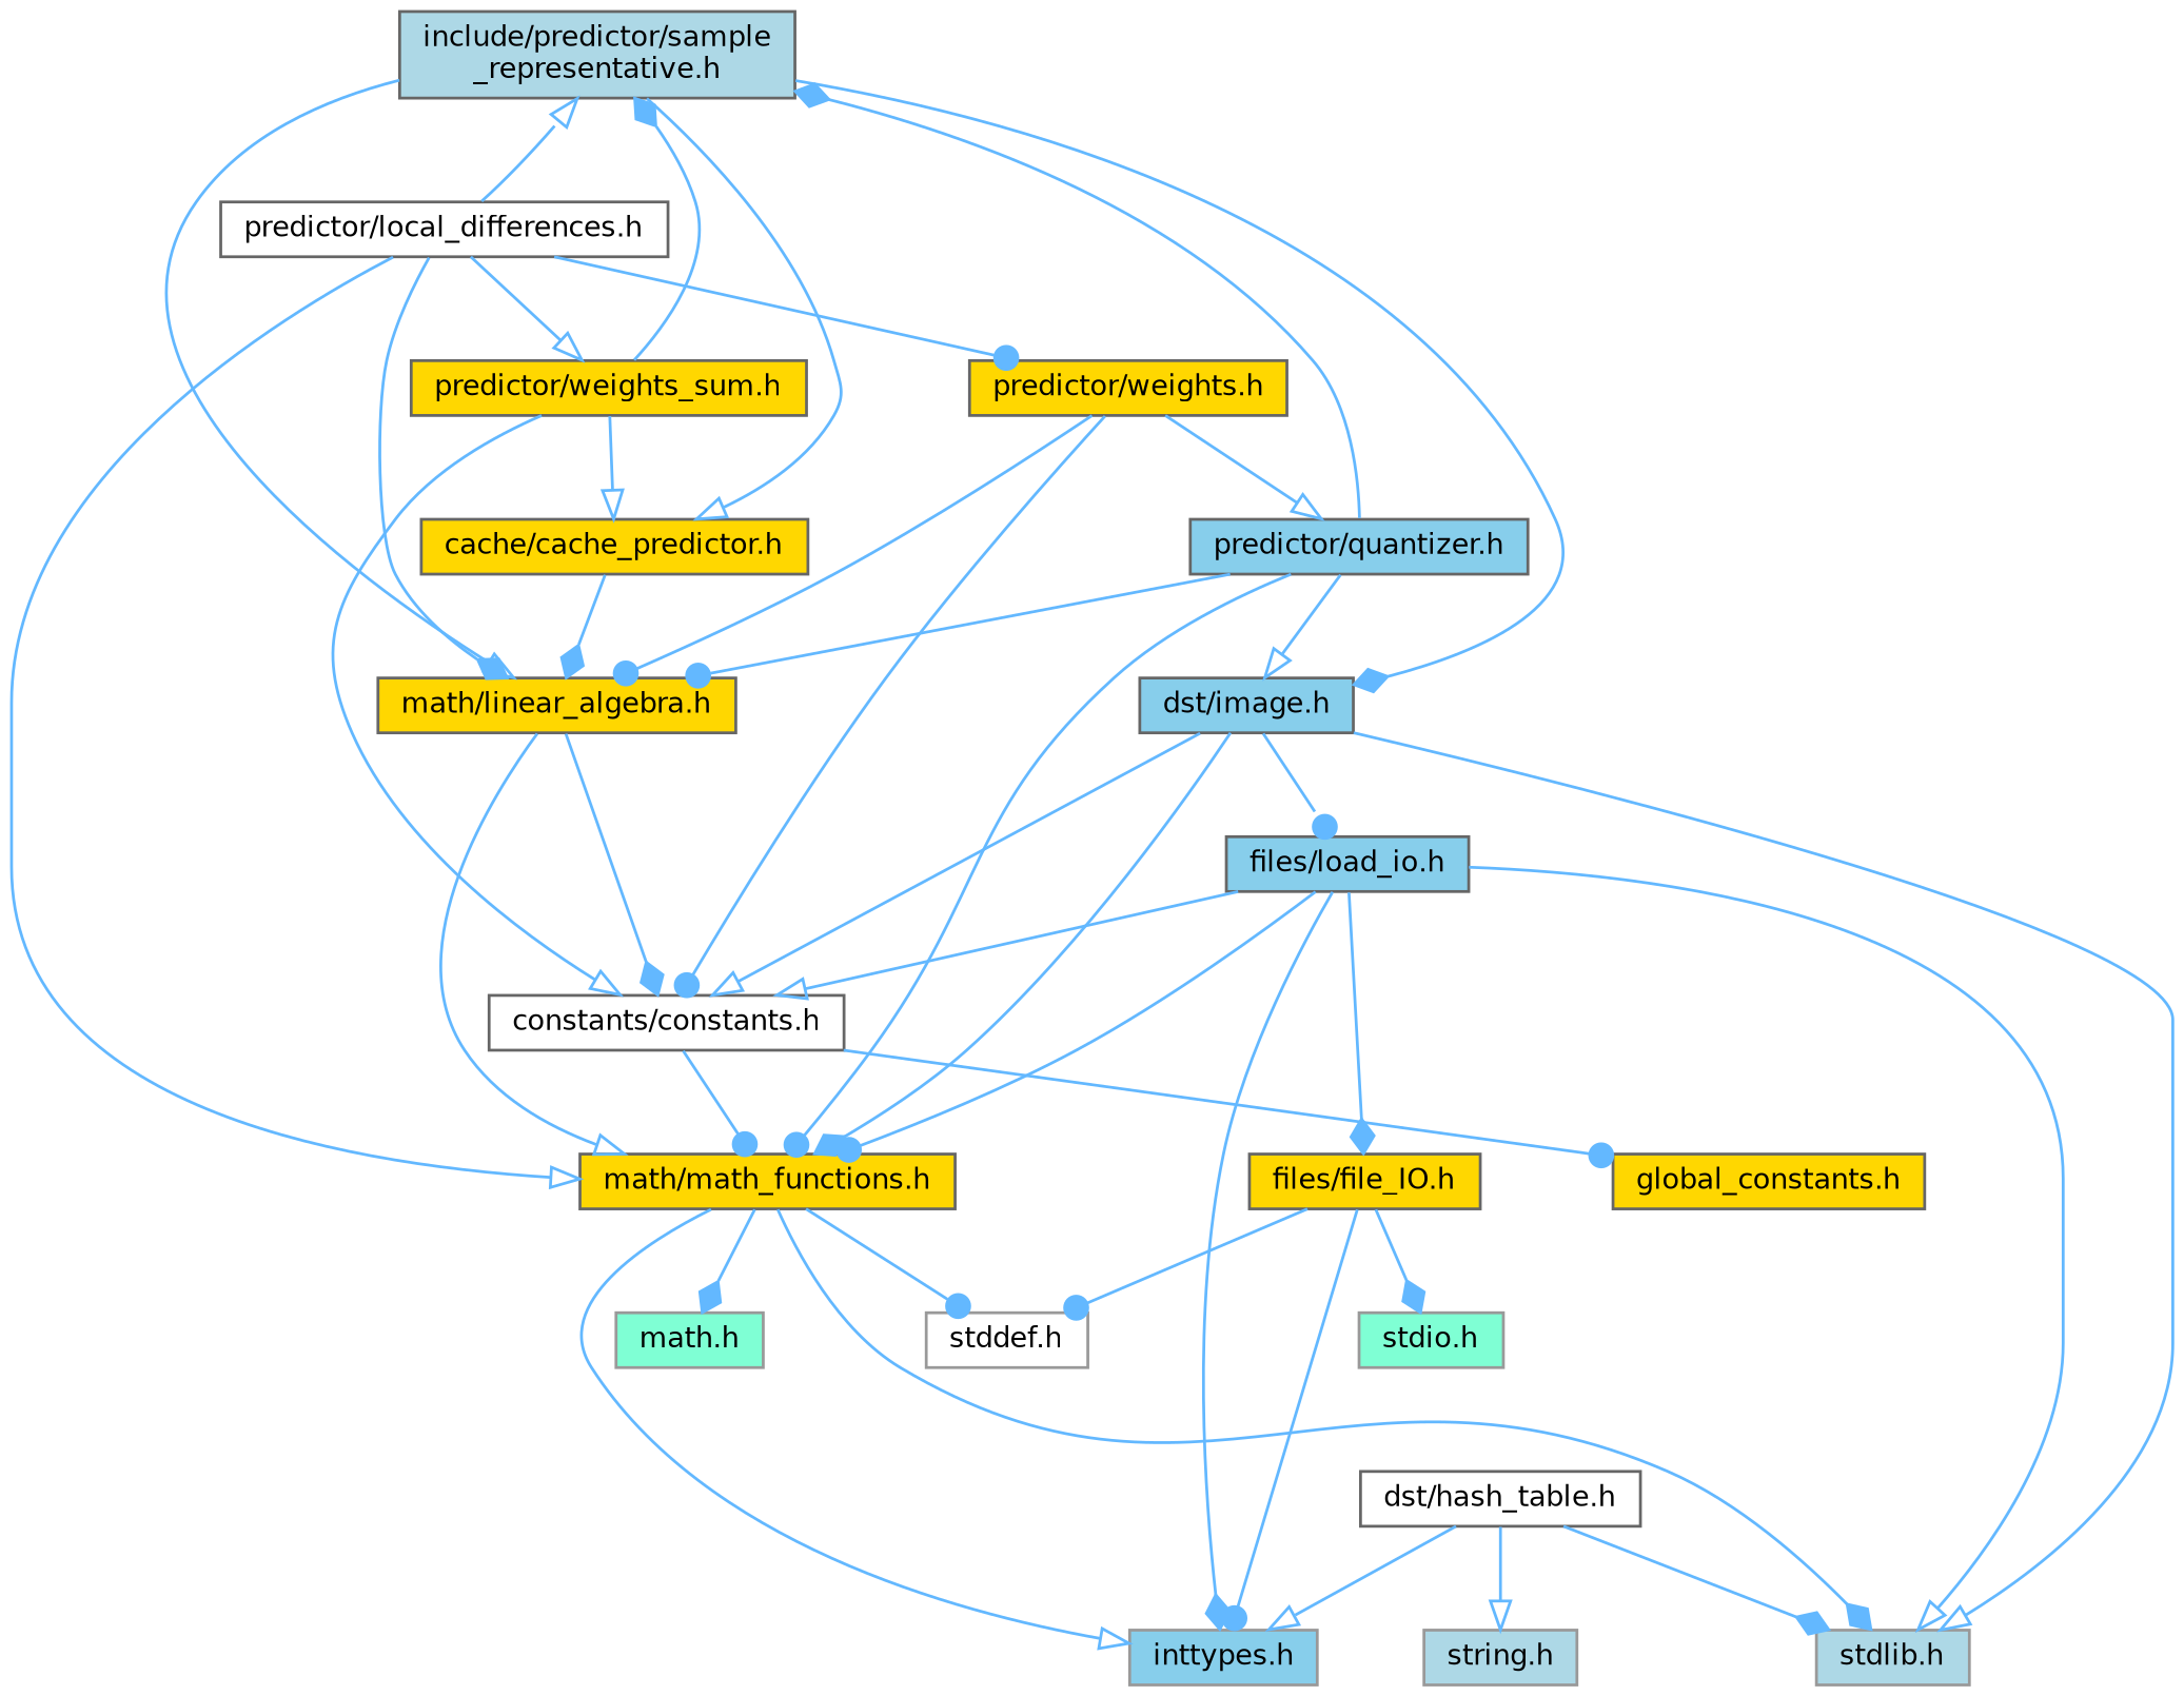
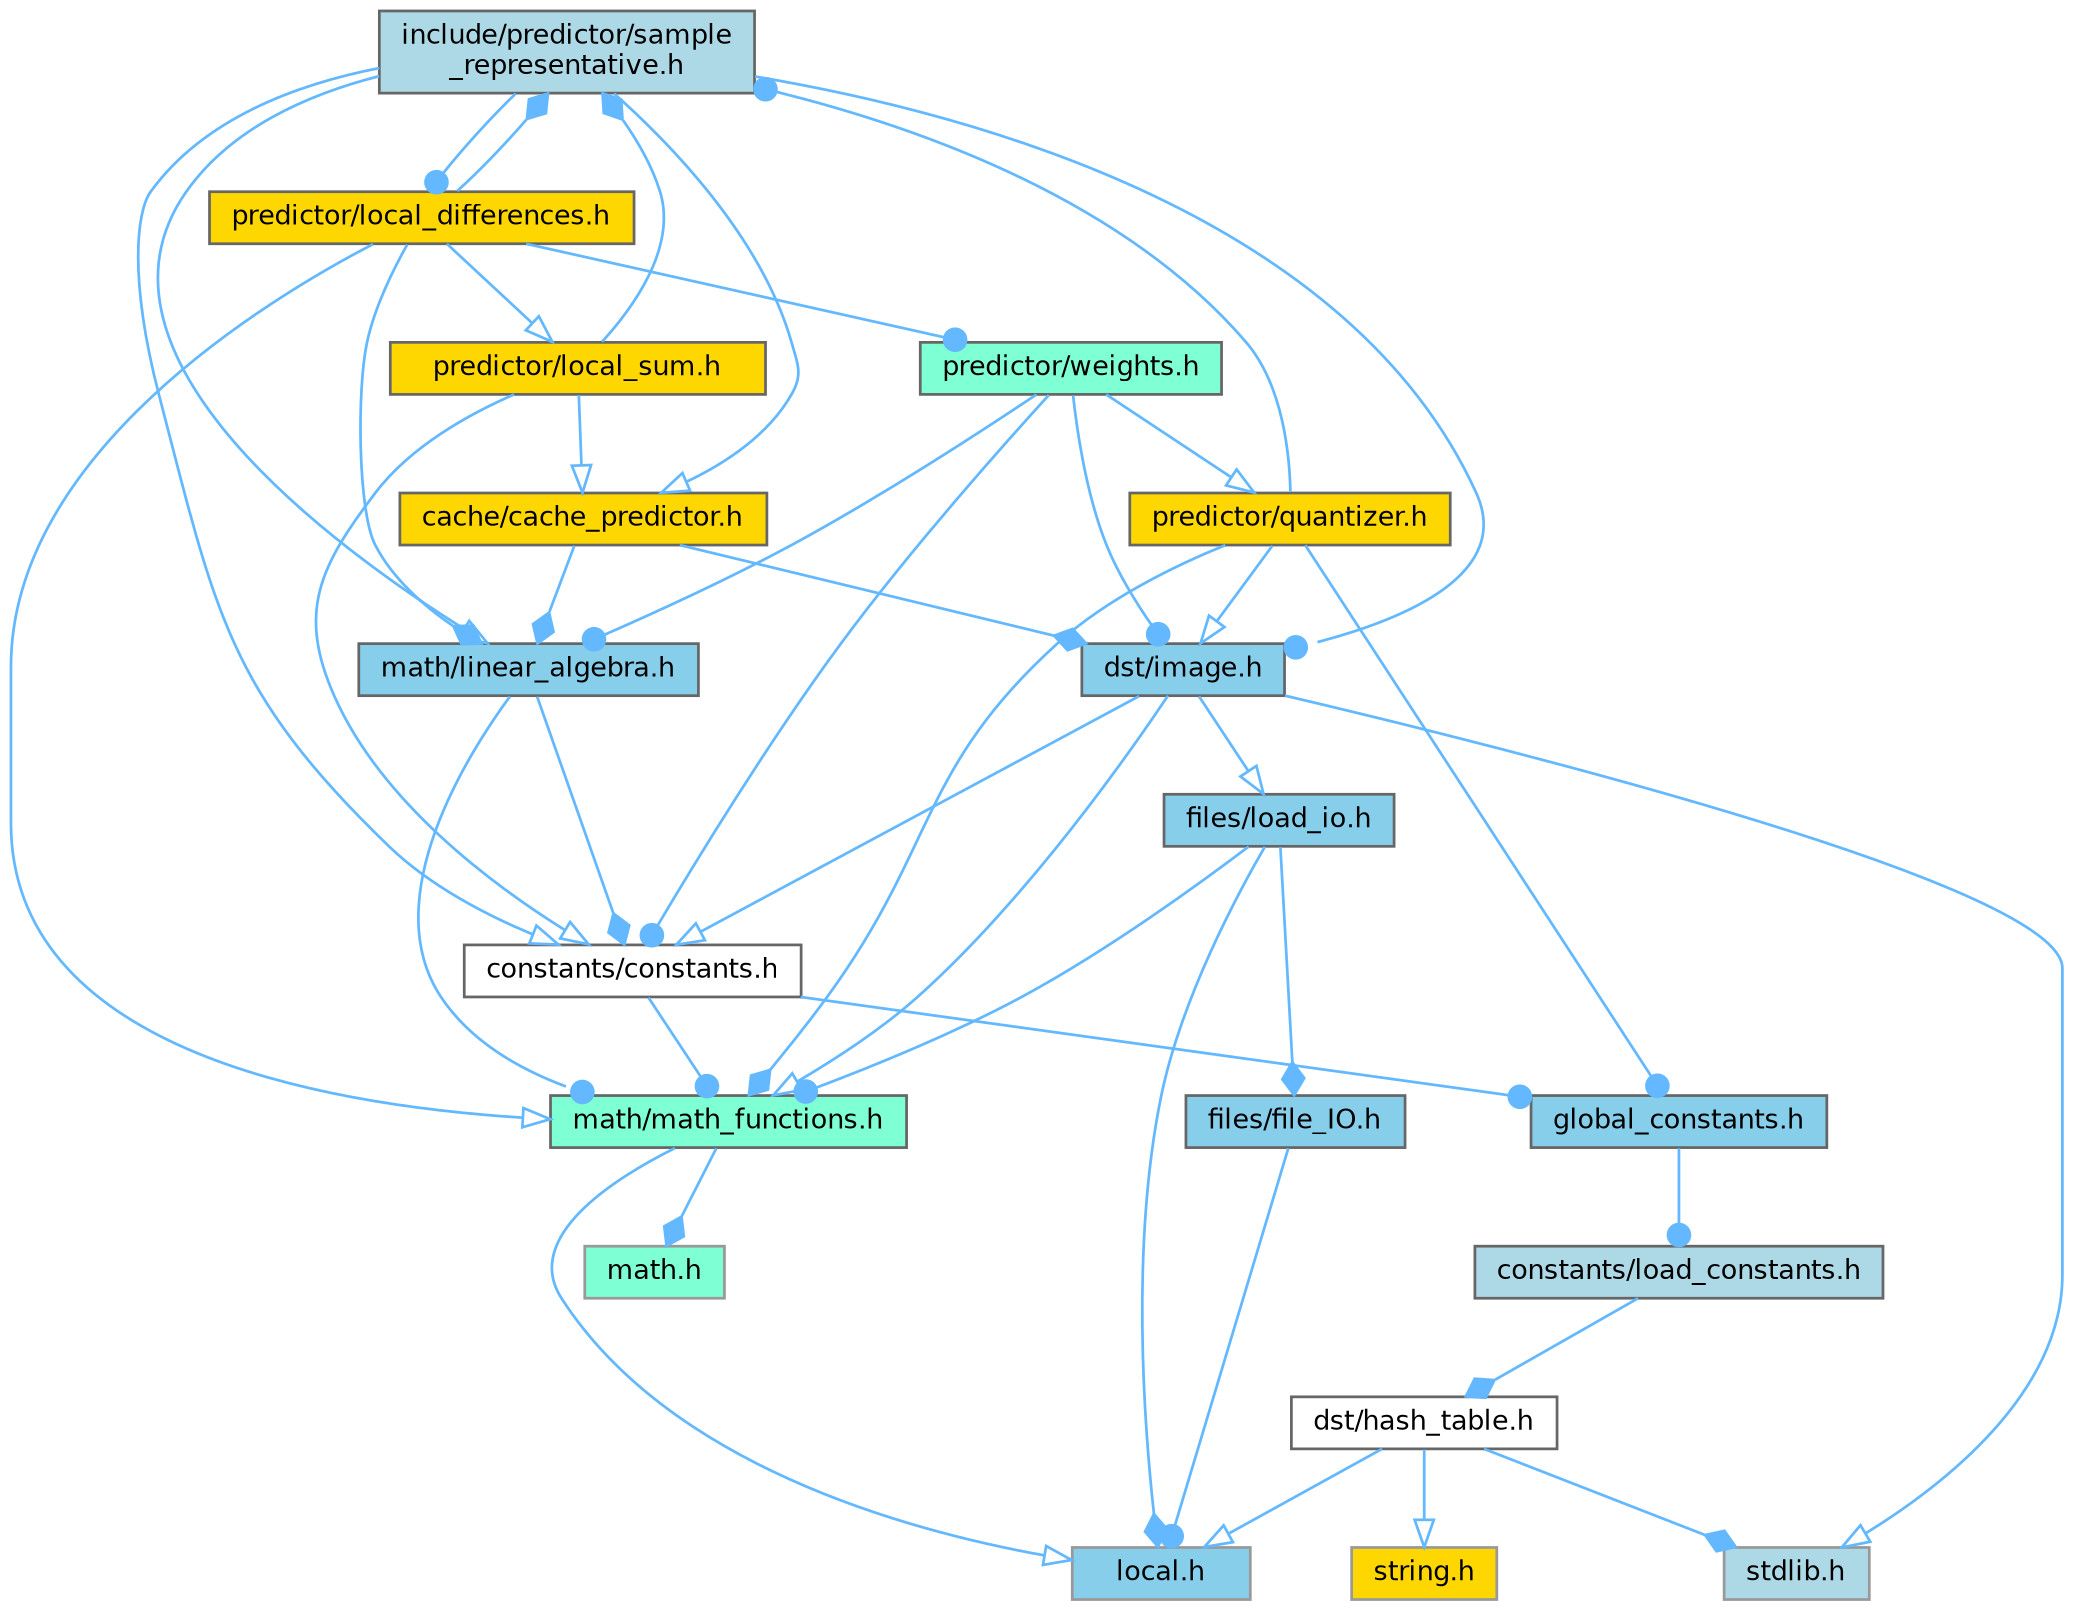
  digraph {
    node [color=grey40 fillcolor=skyblue fontname=Helvetica fontsize=10 shape=box style=filled]
    edge [arrowhead=onormal color=steelblue1 fontname=Helvetica fontsize=10 labelfontname=Helvetica labelfontsize=10 style=solid]
    n1 [color=gray40 fillcolor=lightblue fontcolor=black height=0.2 label="include/predictor/sample\l_representative.h" width=0.4]
    n2 [height=0.2 label="dst/image.h" width=0.4]
    n3 [fillcolor=white height=0.2 label="constants/constants.h" width=0.4]
    n4 [fillcolor=gold height=0.2 label="cache/cache_predictor.h" width=0.4]
-   n5 [fillcolor=gold height=0.2 label="math/linear_algebra.h" width=0.4]
-   n6 [fillcolor=white height=0.2 label="predictor/local_differences.h" width=0.4]
-   n7 [fillcolor=gold height=0.2 label="math/math_functions.h" width=0.4]
+   n5 [height=0.2 label="math/linear_algebra.h" width=0.4]
+   n6 [fillcolor=gold height=0.2 label="predictor/local_differences.h" width=0.4]
+   n7 [fillcolor=aquamarine height=0.2 label="math/math_functions.h" width=0.4]
    n8 [color=grey60 fillcolor=lightblue height=0.2 label="stdlib.h" width=0.4]
    n9 [height=0.2 label="files/load_io.h" width=0.4]
-   n10 [fillcolor=gold height=0.2 label="global_constants.h" width=0.4]
-   n11 [fillcolor=gold height=0.2 label="predictor/weights_sum.h" width=0.4]
-   n12 [fillcolor=gold height=0.2 label="predictor/weights.h" width=0.4]
-   n13 [height=0.2 label="predictor/quantizer.h" width=0.4]
+   n10 [height=0.2 label="global_constants.h" width=0.4]
+   n11 [fillcolor=gold height=0.2 label="predictor/local_sum.h" width=0.4]
+   n12 [fillcolor=aquamarine height=0.2 label="predictor/weights.h" width=0.4]
+   n13 [fillcolor=gold height=0.2 label="predictor/quantizer.h" width=0.4]
    n14 [color=grey60 fillcolor=aquamarine height=0.2 label="math.h" width=0.4]
-   n15 [color=grey60 height=0.2 label="inttypes.h" width=0.4]
-   n16 [color=grey60 fillcolor=white height=0.2 label="stddef.h" width=0.4]
-   n17 [fillcolor=gold height=0.2 label="files/file_IO.h" width=0.4]
+   n15 [color=grey60 height=0.2 label="local.h" width=0.4]
+   n17 [height=0.2 label="files/file_IO.h" width=0.4]
+   n18 [fillcolor=lightblue height=0.2 label="constants/load_constants.h" width=0.4]
    n19 [fillcolor=white height=0.2 label="dst/hash_table.h" width=0.4]
-   n20 [color=grey60 fillcolor=lightblue height=0.2 label="string.h" width=0.4]
-   n21 [color=grey60 fillcolor=aquamarine height=0.2 label="stdio.h" width=0.4]
-   n1 -> n2 [arrowhead=diamond]
-   n9 -> n3
+   n20 [color=grey60 fillcolor=gold height=0.2 label="string.h" width=0.4]
+   n1 -> n2 [arrowhead=dot]
+   n1 -> n3
    n1 -> n4
    n1 -> n5
+   n1 -> n6 [arrowhead=dot]
    n2 -> n3
-   n2 -> n7 [arrowhead=diamond]
+   n2 -> n7
    n2 -> n8
-   n2 -> n9 [arrowhead=dot]
+   n2 -> n9
    n3 -> n7 [arrowhead=dot]
    n3 -> n10 [arrowhead=dot]
+   n4 -> n2 [arrowhead=diamond]
    n4 -> n5 [arrowhead=diamond]
    n5 -> n3 [arrowhead=diamond]
-   n5 -> n7
-   n6 -> n1
+   n5 -> n7 [arrowhead=dot]
+   n6 -> n1 [arrowhead=diamond]
    n6 -> n5 [arrowhead=diamond]
    n6 -> n7
    n6 -> n11
    n6 -> n12 [arrowhead=dot]
-   n7 -> n8 [arrowhead=diamond]
    n7 -> n14 [arrowhead=diamond]
    n7 -> n15
-   n7 -> n16 [arrowhead=dot]
    n9 -> n7 [arrowhead=dot]
-   n9 -> n8
    n9 -> n15 [arrowhead=diamond]
    n9 -> n17 [arrowhead=diamond]
+   n10 -> n18 [arrowhead=dot]
    n11 -> n1 [arrowhead=diamond]
    n11 -> n3
    n11 -> n4
+   n12 -> n2 [arrowhead=dot]
    n12 -> n3 [arrowhead=dot]
    n12 -> n5 [arrowhead=dot]
    n12 -> n13
-   n13 -> n1 [arrowhead=diamond]
+   n13 -> n1 [arrowhead=dot]
    n13 -> n2
-   n13 -> n5 [arrowhead=dot]
-   n13 -> n7 [arrowhead=dot]
+   n13 -> n10 [arrowhead=dot]
+   n13 -> n7 [arrowhead=diamond]
    n17 -> n15 [arrowhead=dot]
-   n17 -> n16 [arrowhead=dot]
-   n17 -> n21 [arrowhead=diamond]
+   n18 -> n19 [arrowhead=diamond]
    n19 -> n8 [arrowhead=diamond]
    n19 -> n15
    n19 -> n20
  }
